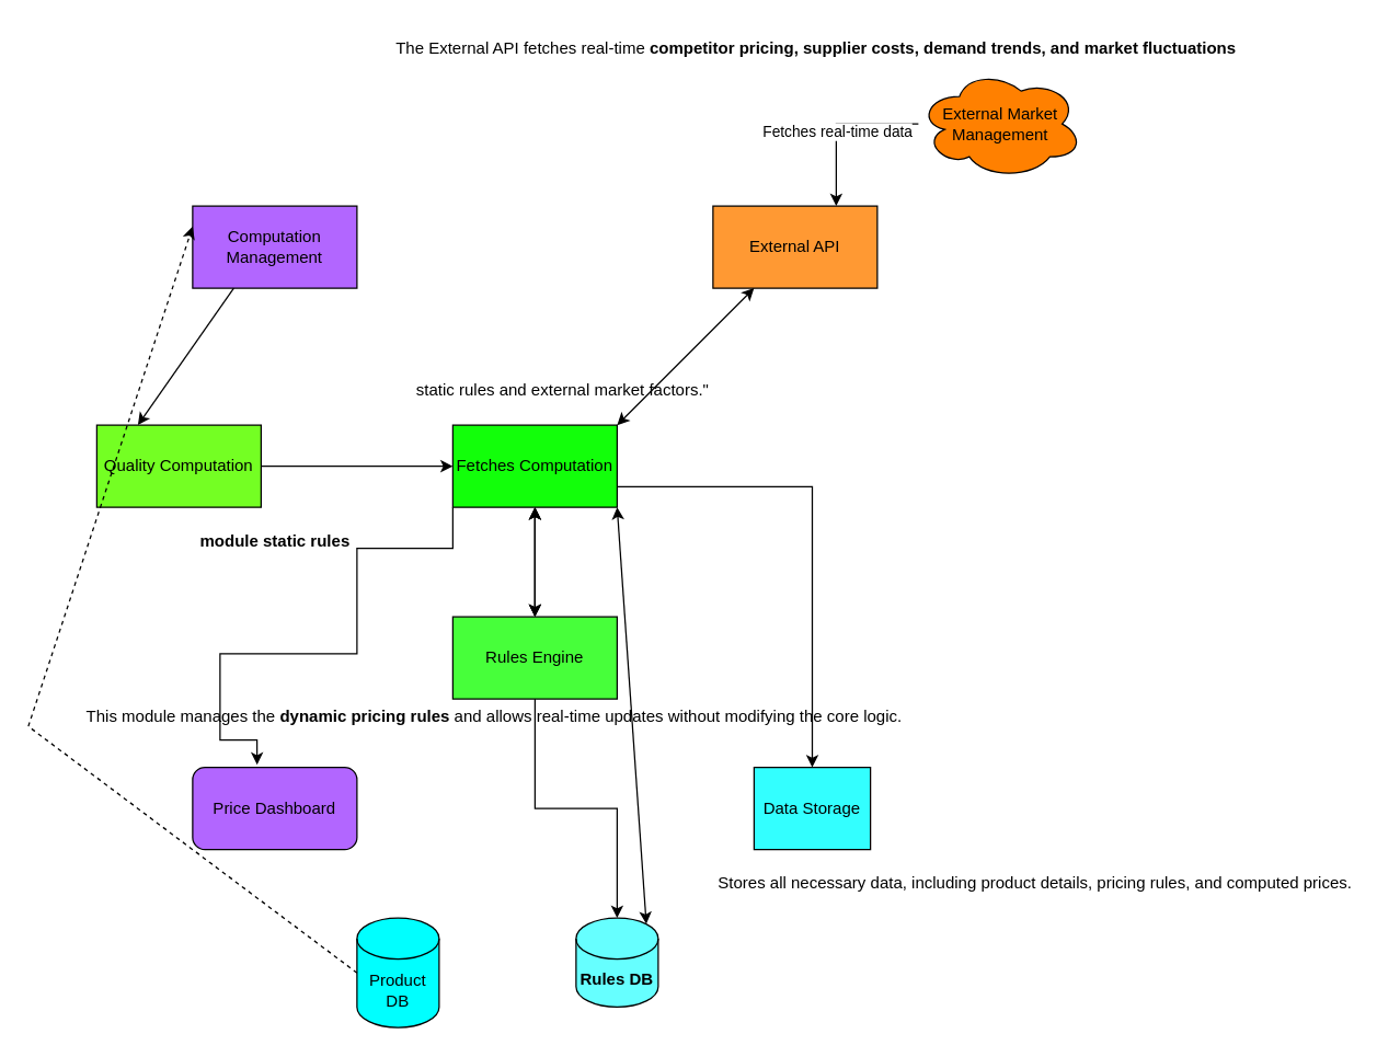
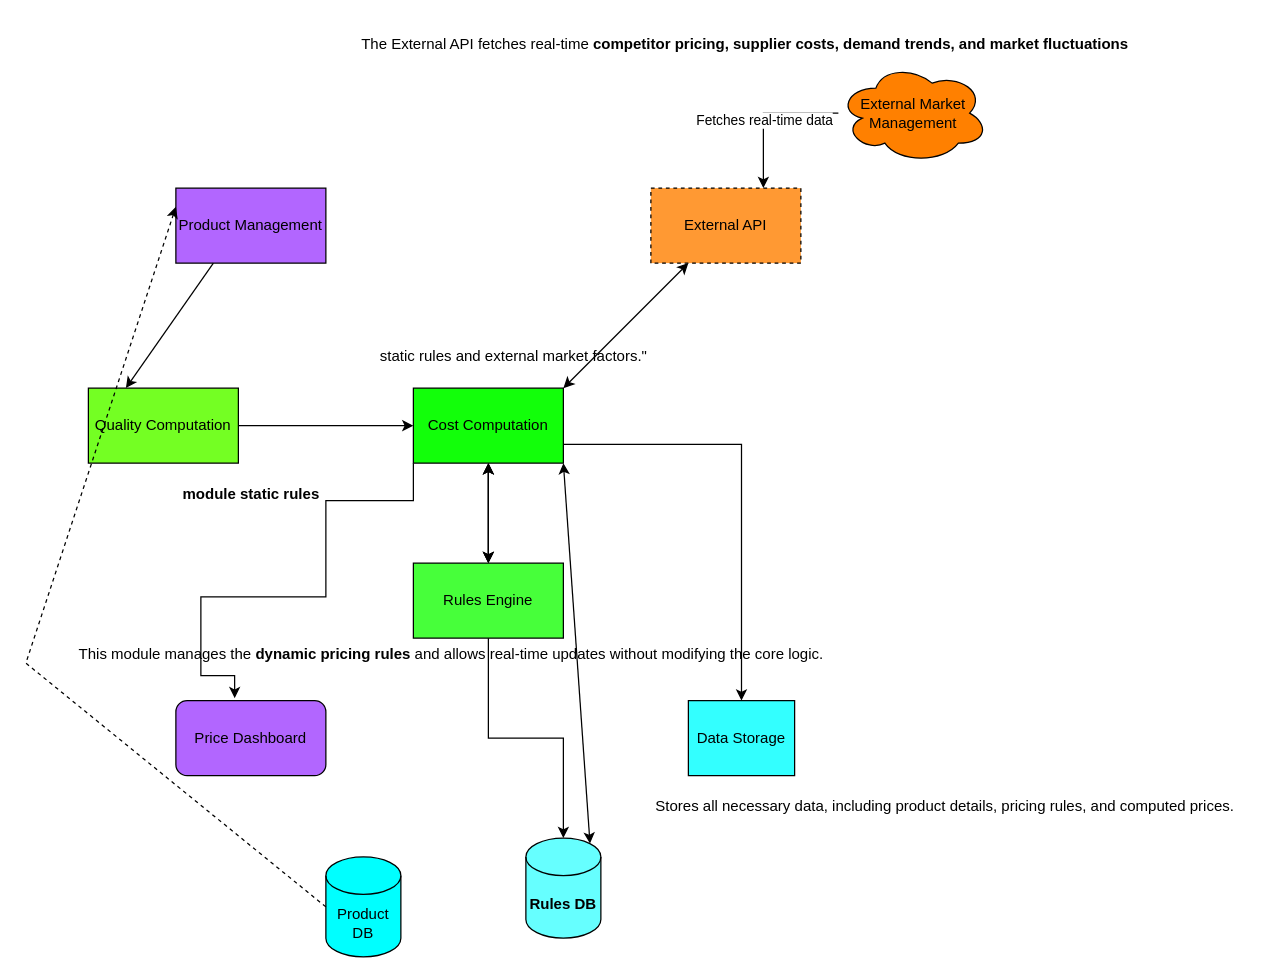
  <mxCell id="0" />
  <mxCell id="1" parent="0" />
- <mxCell id="2" value="Computation Management" style="rounded=0;whiteSpace=wrap;html=1;fillColor=light-dark(#B266FF,var(--ge-dark-color, #121212));" vertex="1" parent="1"><mxGeometry x="140" y="150" width="120" height="60" as="geometry" /></mxCell>
- <mxCell id="3" value="External API" style="rounded=0;whiteSpace=wrap;html=1;fillColor=light-dark(#FF9933,var(--ge-dark-color, #121212));" vertex="1" parent="1"><mxGeometry x="520" y="150" width="120" height="60" as="geometry" /></mxCell>
+ <mxCell id="2" value="Product Management" style="rounded=0;whiteSpace=wrap;html=1;fillColor=light-dark(#B266FF,var(--ge-dark-color, #121212));" vertex="1" parent="1"><mxGeometry x="140" y="150" width="120" height="60" as="geometry" /></mxCell>
+ <mxCell id="3" value="External API" style="rounded=0;whiteSpace=wrap;html=1;fillColor=light-dark(#FF9933,var(--ge-dark-color, #121212));dashed=1;" vertex="1" parent="1"><mxGeometry x="520" y="150" width="120" height="60" as="geometry" /></mxCell>
  <mxCell id="4" value="" style="edgeStyle=orthogonalEdgeStyle;rounded=0;orthogonalLoop=1;jettySize=auto;html=1;" edge="1" parent="1" source="5" target="7"><mxGeometry relative="1" as="geometry" /></mxCell>
  <mxCell id="5" value="Quality Computation" style="rounded=0;whiteSpace=wrap;html=1;fillColor=light-dark(#74FF23,var(--ge-dark-color, #121212));" vertex="1" parent="1"><mxGeometry x="70" y="310" width="120" height="60" as="geometry" /></mxCell>
  <mxCell id="6" style="edgeStyle=orthogonalEdgeStyle;rounded=0;orthogonalLoop=1;jettySize=auto;html=1;exitX=1;exitY=0.75;exitDx=0;exitDy=0;" edge="1" parent="1" source="7" target="11"><mxGeometry relative="1" as="geometry" /></mxCell>
- <mxCell id="7" value="Fetches Computation" style="rounded=0;whiteSpace=wrap;html=1;fillColor=light-dark(#12FF0A,var(--ge-dark-color, #121212));" vertex="1" parent="1"><mxGeometry x="330" y="310" width="120" height="60" as="geometry" /></mxCell>
+ <mxCell id="7" value="Cost Computation" style="rounded=0;whiteSpace=wrap;html=1;fillColor=light-dark(#12FF0A,var(--ge-dark-color, #121212));" vertex="1" parent="1"><mxGeometry x="330" y="310" width="120" height="60" as="geometry" /></mxCell>
  <mxCell id="8" value="Rules Engine" style="rounded=0;whiteSpace=wrap;html=1;fillColor=light-dark(#47FF3A,var(--ge-dark-color, #121212));" vertex="1" parent="1"><mxGeometry x="330" y="450" width="120" height="60" as="geometry" /></mxCell>
  <mxCell id="9" value="Price Dashboard" style="whiteSpace=wrap;html=1;fillColor=light-dark(#B266FF,var(--ge-dark-color, #121212));rounded=1;" vertex="1" parent="1"><mxGeometry x="140" y="560" width="120" height="60" as="geometry" /></mxCell>
  <mxCell id="10" value="" style="endArrow=classic;html=1;rounded=0;entryX=0.25;entryY=0;entryDx=0;entryDy=0;exitX=0.25;exitY=1;exitDx=0;exitDy=0;" edge="1" parent="1" source="2" target="5"><mxGeometry width="50" height="50" relative="1" as="geometry"><mxPoint x="170" y="280" as="sourcePoint" /><mxPoint x="220" y="230" as="targetPoint" /></mxGeometry></mxCell>
  <mxCell id="11" value="Data Storage" style="rounded=0;whiteSpace=wrap;html=1;fillColor=light-dark(#33FFFF,var(--ge-dark-color, #121212));" vertex="1" parent="1"><mxGeometry x="550" y="560" width="85" height="60" as="geometry" /></mxCell>
  <mxCell id="12" style="edgeStyle=orthogonalEdgeStyle;rounded=0;orthogonalLoop=1;jettySize=auto;html=1;exitX=0;exitY=1;exitDx=0;exitDy=0;entryX=0.392;entryY=-0.033;entryDx=0;entryDy=0;entryPerimeter=0;" edge="1" parent="1" source="7" target="9"><mxGeometry relative="1" as="geometry"><mxPoint x="330" y="390" as="sourcePoint" /><mxPoint x="190" y="550" as="targetPoint" /><Array as="points"><mxPoint x="330" y="400" /><mxPoint x="260" y="400" /><mxPoint x="260" y="477" /><mxPoint x="160" y="477" /><mxPoint x="160" y="540" /><mxPoint x="187" y="540" /></Array></mxGeometry></mxCell>
  <mxCell id="13" value="" style="endArrow=classic;startArrow=classic;html=1;rounded=0;exitX=0.5;exitY=0;exitDx=0;exitDy=0;" edge="1" parent="1" source="8"><mxGeometry width="50" height="50" relative="1" as="geometry"><mxPoint x="410" y="500" as="sourcePoint" /><mxPoint x="390" y="370" as="targetPoint" /><Array as="points"><mxPoint x="390" y="370" /></Array></mxGeometry></mxCell>
  <mxCell id="14" value="" style="endArrow=classic;startArrow=classic;html=1;rounded=0;exitX=0.5;exitY=0;exitDx=0;exitDy=0;" edge="1" parent="1"><mxGeometry width="50" height="50" relative="1" as="geometry"><mxPoint x="390" y="450" as="sourcePoint" /><mxPoint x="390" y="370" as="targetPoint" /><Array as="points"><mxPoint x="390" y="400" /><mxPoint x="390" y="370" /></Array></mxGeometry></mxCell>
  <mxCell id="15" value="" style="endArrow=classic;startArrow=classic;html=1;rounded=0;exitX=0.5;exitY=0;exitDx=0;exitDy=0;" edge="1" parent="1"><mxGeometry width="50" height="50" relative="1" as="geometry"><mxPoint x="390" y="450" as="sourcePoint" /><mxPoint x="390" y="370" as="targetPoint" /><Array as="points"><mxPoint x="390" y="400" /><mxPoint x="390" y="370" /></Array></mxGeometry></mxCell>
  <mxCell id="16" value="" style="endArrow=classic;startArrow=classic;html=1;rounded=0;entryX=0.25;entryY=1;entryDx=0;entryDy=0;exitX=1;exitY=0;exitDx=0;exitDy=0;" edge="1" parent="1" source="7" target="3"><mxGeometry width="50" height="50" relative="1" as="geometry"><mxPoint x="410" y="500" as="sourcePoint" /><mxPoint x="460" y="450" as="targetPoint" /><Array as="points"><mxPoint x="550" y="210" /></Array></mxGeometry></mxCell>
- <mxCell id="17" value="Product DB" style="shape=cylinder3;whiteSpace=wrap;html=1;boundedLbl=1;backgroundOutline=1;size=15;fillColor=light-dark(#00FFFF,var(--ge-dark-color, #121212));" vertex="1" parent="1"><mxGeometry x="260" y="670" width="60" height="80" as="geometry" /></mxCell>
- <mxCell id="18" value="&lt;strong data-end=&quot;2549&quot; data-start=&quot;2537&quot;&gt;Rules DB&lt;/strong&gt;" style="shape=cylinder3;whiteSpace=wrap;html=1;boundedLbl=1;backgroundOutline=1;size=15;fillColor=light-dark(#66FFFF,var(--ge-dark-color, #121212));" vertex="1" parent="1"><mxGeometry x="420" y="670" width="60" height="65" as="geometry" /></mxCell>
+ <mxCell id="17" value="Product DB" style="shape=cylinder3;whiteSpace=wrap;html=1;boundedLbl=1;backgroundOutline=1;size=15;fillColor=light-dark(#00FFFF,var(--ge-dark-color, #121212));" vertex="1" parent="1"><mxGeometry x="260" y="685" width="60" height="80" as="geometry" /></mxCell>
+ <mxCell id="18" value="&lt;strong data-end=&quot;2549&quot; data-start=&quot;2537&quot;&gt;Rules DB&lt;/strong&gt;" style="shape=cylinder3;whiteSpace=wrap;html=1;boundedLbl=1;backgroundOutline=1;size=15;fillColor=light-dark(#66FFFF,var(--ge-dark-color, #121212));" vertex="1" parent="1"><mxGeometry x="420" y="670" width="60" height="80" as="geometry" /></mxCell>
  <mxCell id="19" style="edgeStyle=orthogonalEdgeStyle;rounded=0;orthogonalLoop=1;jettySize=auto;html=1;entryX=0.5;entryY=0;entryDx=0;entryDy=0;entryPerimeter=0;" edge="1" parent="1" source="8" target="18"><mxGeometry relative="1" as="geometry" /></mxCell>
  <mxCell id="20" value="" style="endArrow=classic;startArrow=classic;html=1;rounded=0;entryX=1;entryY=1;entryDx=0;entryDy=0;exitX=0.855;exitY=0;exitDx=0;exitDy=4.35;exitPerimeter=0;" edge="1" parent="1" source="18" target="7"><mxGeometry width="50" height="50" relative="1" as="geometry"><mxPoint x="410" y="500" as="sourcePoint" /><mxPoint x="460" y="450" as="targetPoint" /></mxGeometry></mxCell>
  <mxCell id="21" style="edgeStyle=orthogonalEdgeStyle;rounded=0;orthogonalLoop=1;jettySize=auto;html=1;entryX=0.75;entryY=0;entryDx=0;entryDy=0;" edge="1" parent="1" source="23" target="3"><mxGeometry relative="1" as="geometry" /></mxCell>
  <mxCell id="22" value="Fetches real-time data" style="edgeLabel;html=1;align=center;verticalAlign=middle;resizable=0;points=[];" vertex="1" connectable="0" parent="21"><mxGeometry x="0.083" relative="1" as="geometry"><mxPoint as="offset" /></mxGeometry></mxCell>
  <mxCell id="23" value="External Market Management" style="ellipse;shape=cloud;whiteSpace=wrap;html=1;fillColor=light-dark(#FF8000,var(--ge-dark-color, #121212));" vertex="1" parent="1"><mxGeometry x="670" y="50" width="120" height="80" as="geometry" /></mxCell>
  <mxCell id="24" value="" style="endArrow=classic;html=1;rounded=0;entryX=0;entryY=0.25;entryDx=0;entryDy=0;exitX=0;exitY=0.5;exitDx=0;exitDy=0;exitPerimeter=0;dashed=1;" edge="1" parent="1" source="17" target="2"><mxGeometry width="50" height="50" relative="1" as="geometry"><mxPoint x="90" y="730" as="sourcePoint" /><mxPoint x="50" y="170" as="targetPoint" /><Array as="points"><mxPoint x="20" y="530" /></Array></mxGeometry></mxCell>
  <mxCell id="25" value="&lt;strong data-end=&quot;1978&quot; data-start=&quot;1951&quot;&gt;module static rules&lt;/strong&gt;" style="text;html=1;align=center;verticalAlign=middle;resizable=0;points=[];autosize=1;strokeColor=none;fillColor=none;" vertex="1" parent="1"><mxGeometry x="125" y="380" width="150" height="30" as="geometry" /></mxCell>
  <mxCell id="26" value="static rules and external market factors.&quot;" style="text;html=1;align=center;verticalAlign=middle;resizable=0;points=[];autosize=1;strokeColor=none;fillColor=none;" vertex="1" parent="1"><mxGeometry x="290" y="270" width="240" height="30" as="geometry" /></mxCell>
  <mxCell id="27" value="This module manages the &lt;strong data-end=&quot;2902&quot; data-start=&quot;2877&quot;&gt;dynamic pricing rules&lt;/strong&gt; and allows real-time updates without modifying the core logic." style="text;html=1;align=center;verticalAlign=middle;resizable=0;points=[];autosize=1;strokeColor=none;fillColor=none;" vertex="1" parent="1"><mxGeometry x="50" y="508" width="620" height="30" as="geometry" /></mxCell>
  <mxCell id="28" value="The External API fetches real-time &lt;strong data-end=&quot;3499&quot; data-start=&quot;3421&quot;&gt;competitor pricing, supplier costs, demand trends, and market fluctuations&lt;/strong&gt;" style="text;html=1;align=center;verticalAlign=middle;resizable=0;points=[];autosize=1;strokeColor=none;fillColor=none;" vertex="1" parent="1"><mxGeometry x="275" y="20" width="640" height="30" as="geometry" /></mxCell>
  <mxCell id="29" value="Stores all necessary data, including product details, pricing rules, and computed prices." style="text;html=1;align=center;verticalAlign=middle;resizable=0;points=[];autosize=1;strokeColor=none;fillColor=none;" vertex="1" parent="1"><mxGeometry x="510" y="630" width="490" height="30" as="geometry" /></mxCell>
